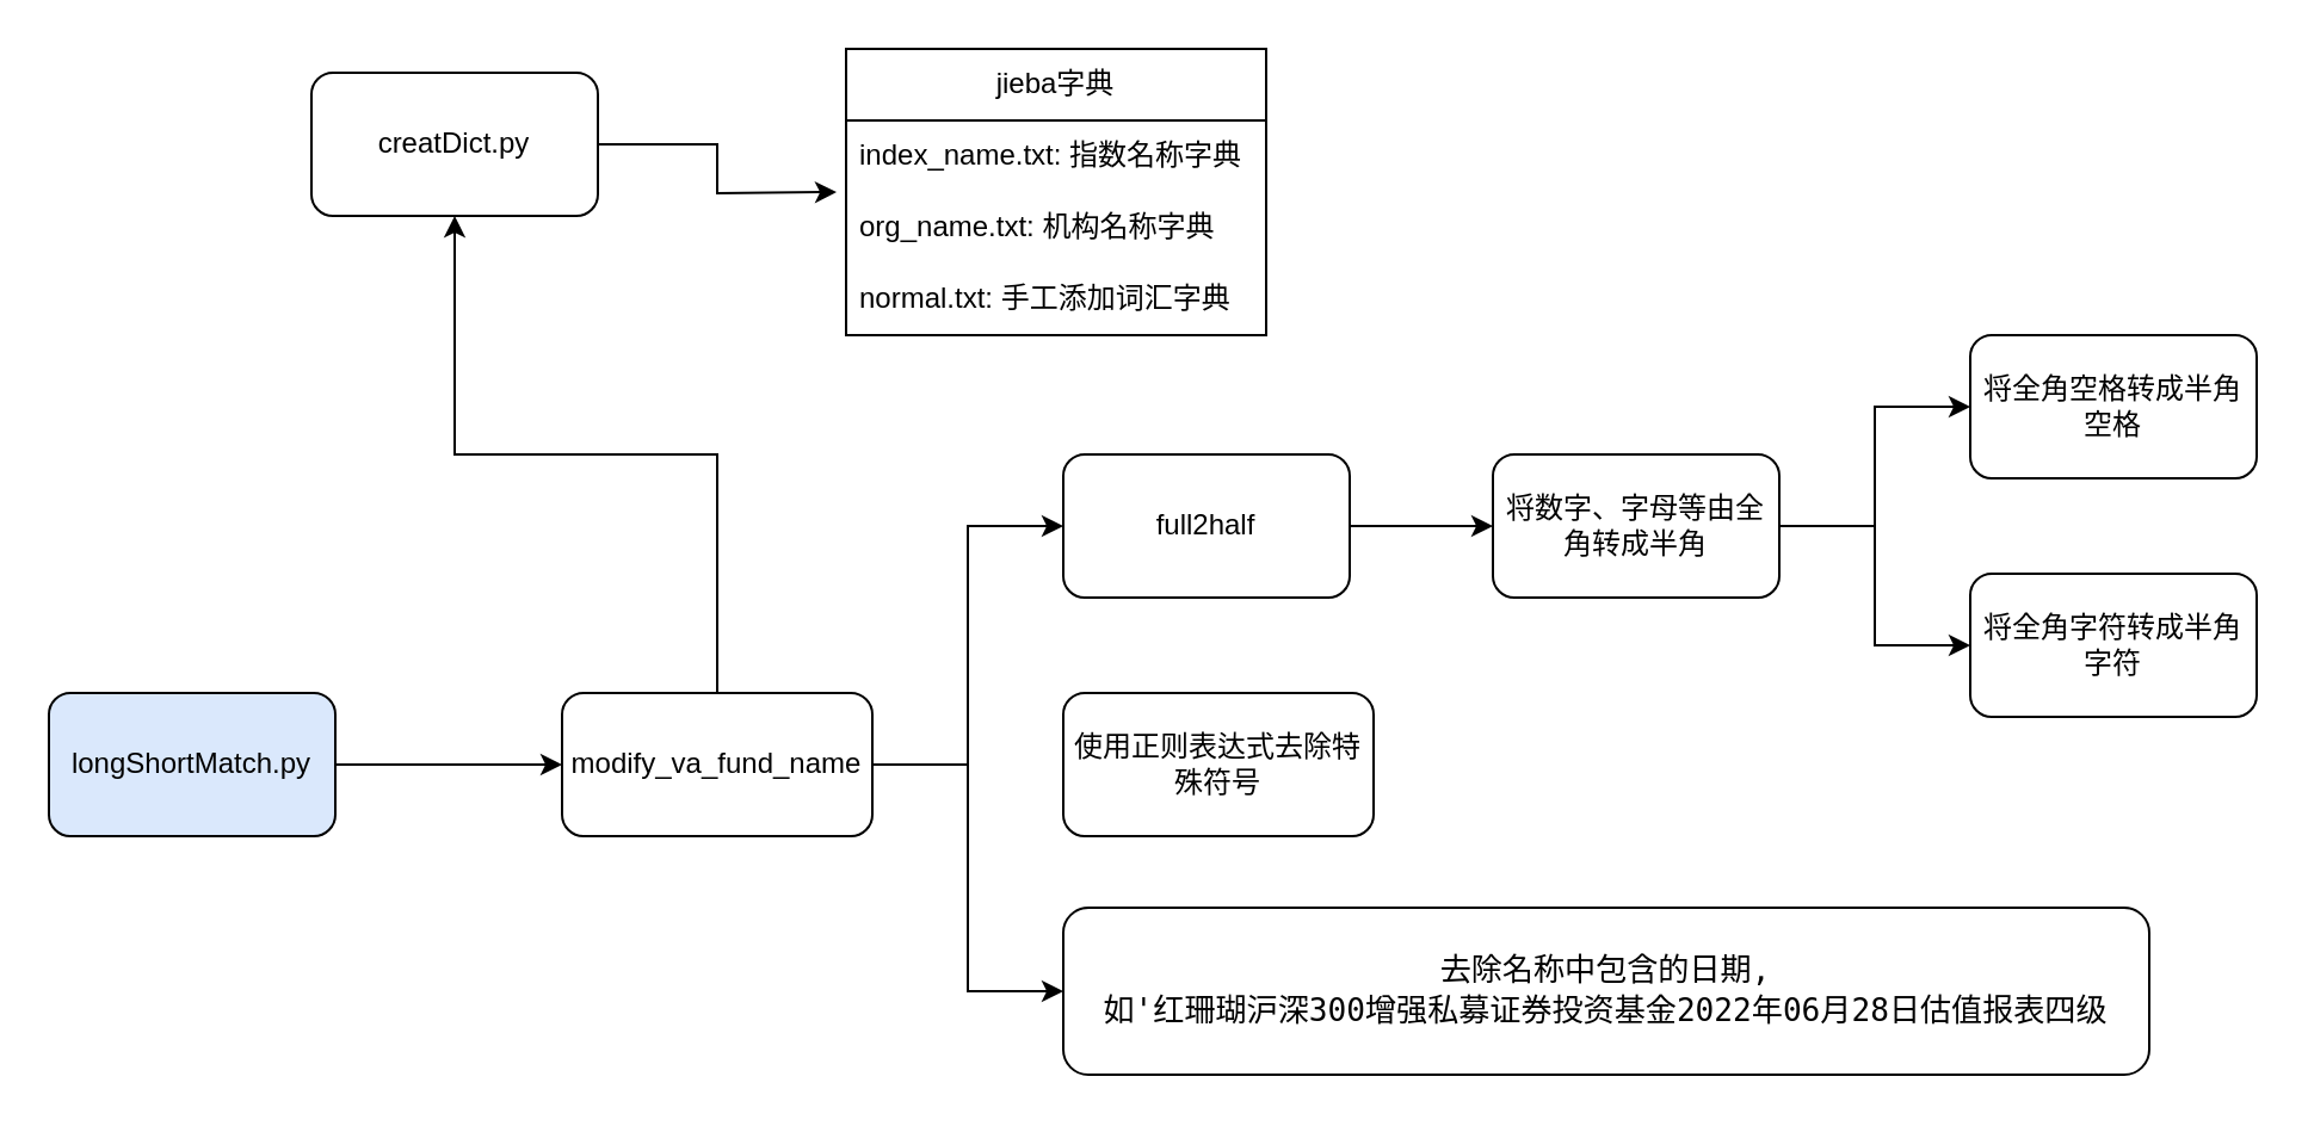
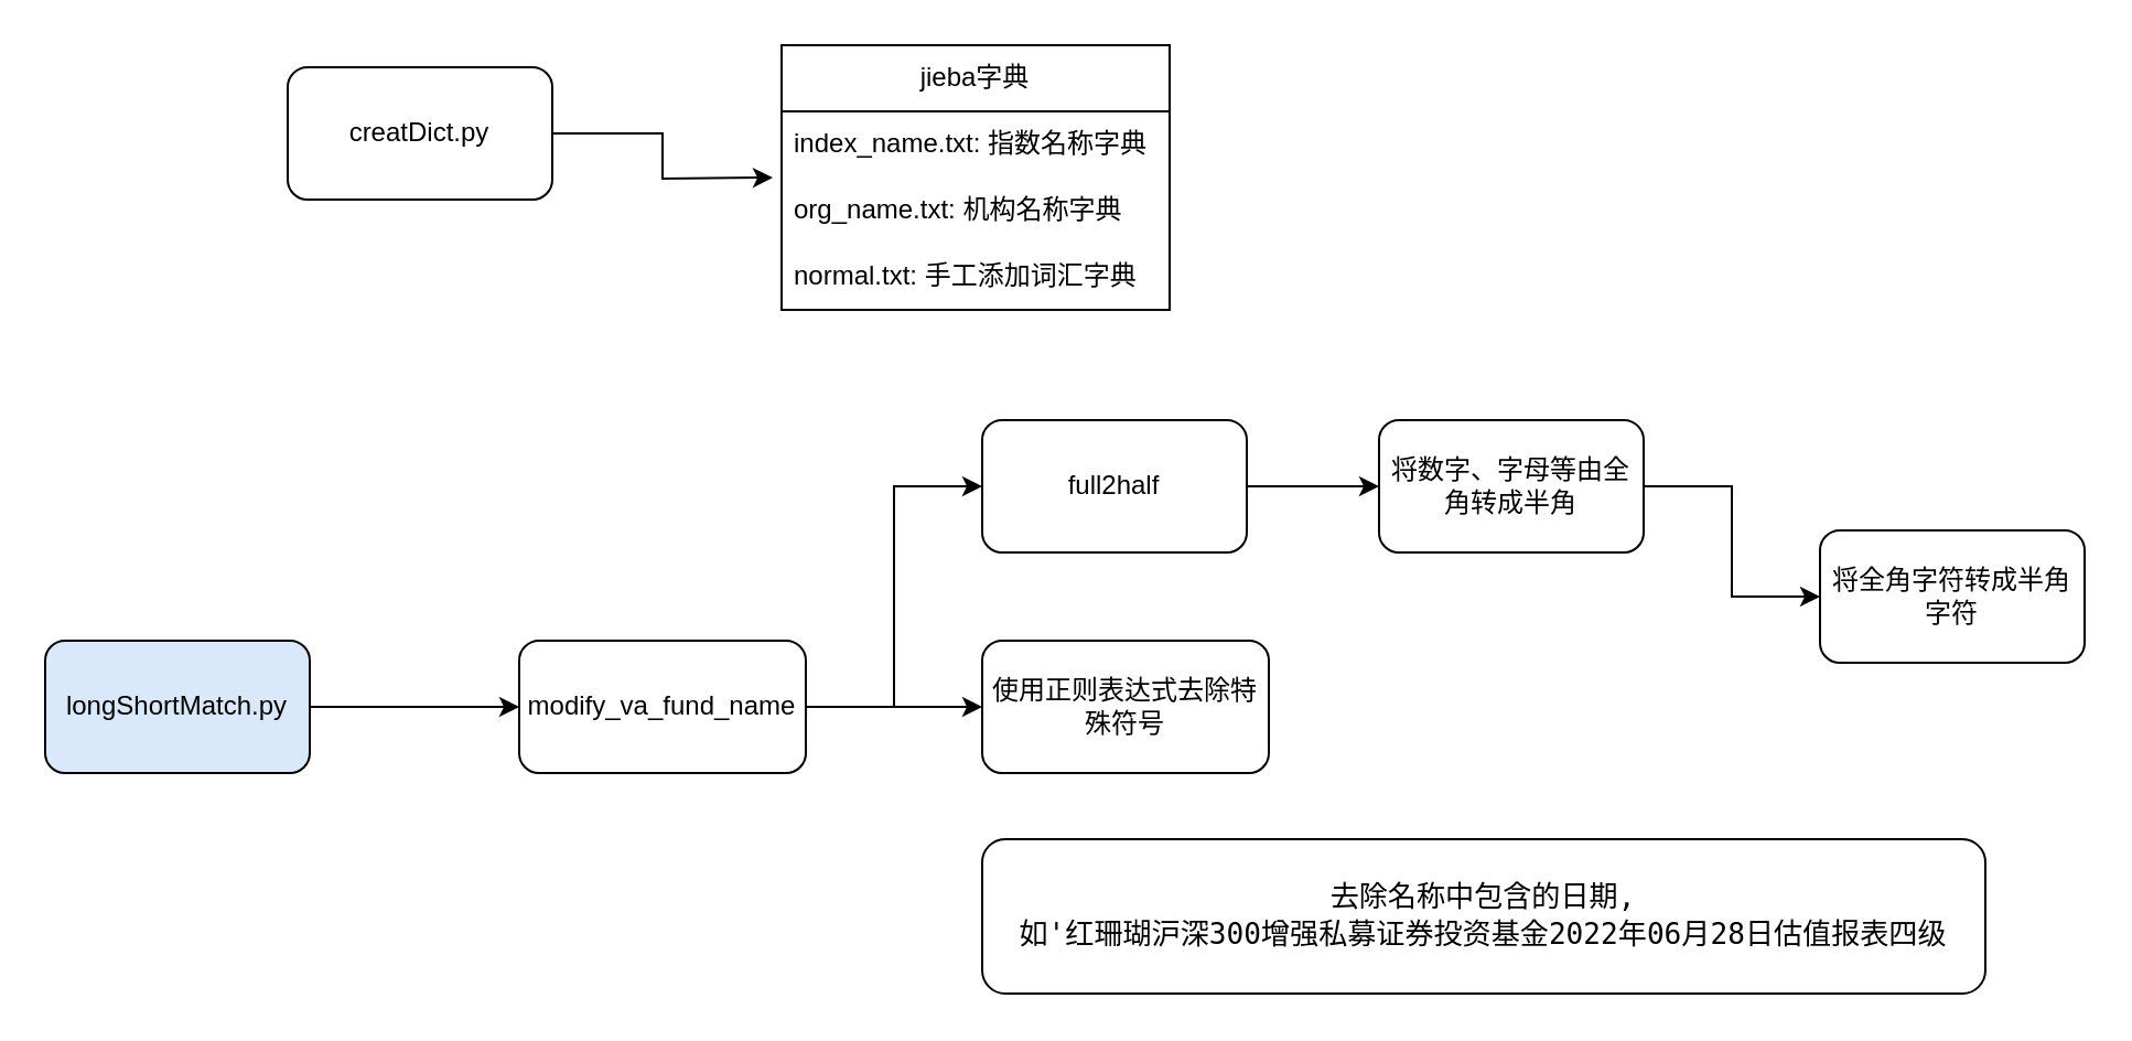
  <mxCell id="0" />
  <mxCell id="1" parent="0" />
  <mxCell id="2" value="" style="edgeStyle=orthogonalEdgeStyle;rounded=0;orthogonalLoop=1;jettySize=auto;html=1;" edge="1" parent="1" source="3"><mxGeometry relative="1" as="geometry"><mxPoint x="350" y="80" as="targetPoint" /></mxGeometry></mxCell>
  <mxCell id="3" value="creatDict.py" style="rounded=1;whiteSpace=wrap;html=1;" vertex="1" parent="1"><mxGeometry x="130" y="30" width="120" height="60" as="geometry" /></mxCell>
  <mxCell id="4" value="" style="edgeStyle=orthogonalEdgeStyle;rounded=0;orthogonalLoop=1;jettySize=auto;html=1;fontColor=#000000;" edge="1" parent="1" source="5" target="20"><mxGeometry relative="1" as="geometry" /></mxCell>
  <mxCell id="5" value="longShortMatch.py" style="rounded=1;whiteSpace=wrap;html=1;fillColor=#dae8fc;" vertex="1" parent="1"><mxGeometry x="20" y="290" width="120" height="60" as="geometry" /></mxCell>
  <mxCell id="6" value="jieba字典" style="swimlane;fontStyle=0;childLayout=stackLayout;horizontal=1;startSize=30;horizontalStack=0;resizeParent=1;resizeParentMax=0;resizeLast=0;collapsible=1;marginBottom=0;whiteSpace=wrap;html=1;" vertex="1" parent="1"><mxGeometry x="354" y="20" width="176" height="120" as="geometry"><mxRectangle x="584" y="110" width="50" height="30" as="alternateBounds" /></mxGeometry></mxCell>
  <mxCell id="7" value="index_name.txt: 指数名称字典" style="text;strokeColor=none;fillColor=none;align=left;verticalAlign=middle;spacingLeft=4;spacingRight=4;overflow=hidden;points=[[0,0.5],[1,0.5]];portConstraint=eastwest;rotatable=0;whiteSpace=wrap;html=1;" vertex="1" parent="6"><mxGeometry y="30" width="176" height="30" as="geometry" /></mxCell>
  <mxCell id="8" value="org_name.txt: 机构名称字典" style="text;strokeColor=none;fillColor=none;align=left;verticalAlign=middle;spacingLeft=4;spacingRight=4;overflow=hidden;points=[[0,0.5],[1,0.5]];portConstraint=eastwest;rotatable=0;whiteSpace=wrap;html=1;" vertex="1" parent="6"><mxGeometry y="60" width="176" height="30" as="geometry" /></mxCell>
  <mxCell id="9" value="normal.txt: 手工添加词汇字典" style="text;strokeColor=none;fillColor=none;align=left;verticalAlign=middle;spacingLeft=4;spacingRight=4;overflow=hidden;points=[[0,0.5],[1,0.5]];portConstraint=eastwest;rotatable=0;whiteSpace=wrap;html=1;" vertex="1" parent="6"><mxGeometry y="90" width="176" height="30" as="geometry" /></mxCell>
  <mxCell id="10" value="" style="edgeStyle=orthogonalEdgeStyle;rounded=0;orthogonalLoop=1;jettySize=auto;html=1;" edge="1" parent="1" source="11" target="14"><mxGeometry relative="1" as="geometry" /></mxCell>
  <mxCell id="11" value="full2half" style="whiteSpace=wrap;html=1;rounded=1;" vertex="1" parent="1"><mxGeometry x="445" y="190" width="120" height="60" as="geometry" /></mxCell>
- <mxCell id="12" value="" style="edgeStyle=orthogonalEdgeStyle;rounded=0;orthogonalLoop=1;jettySize=auto;html=1;" edge="1" parent="1" source="14" target="15"><mxGeometry relative="1" as="geometry" /></mxCell>
  <mxCell id="13" style="edgeStyle=orthogonalEdgeStyle;rounded=0;orthogonalLoop=1;jettySize=auto;html=1;entryX=0;entryY=0.5;entryDx=0;entryDy=0;" edge="1" parent="1" source="14" target="16"><mxGeometry relative="1" as="geometry" /></mxCell>
  <mxCell id="14" value="将数字、字母等由全角转成半角" style="whiteSpace=wrap;html=1;rounded=1;" vertex="1" parent="1"><mxGeometry x="625" y="190" width="120" height="60" as="geometry" /></mxCell>
- <mxCell id="15" value="将全角空格转成半角空格" style="whiteSpace=wrap;html=1;rounded=1;" vertex="1" parent="1"><mxGeometry x="825" y="140" width="120" height="60" as="geometry" /></mxCell>
  <mxCell id="16" value="将全角字符转成半角字符" style="whiteSpace=wrap;html=1;rounded=1;" vertex="1" parent="1"><mxGeometry x="825" y="240" width="120" height="60" as="geometry" /></mxCell>
  <mxCell id="17" value="" style="edgeStyle=orthogonalEdgeStyle;rounded=0;orthogonalLoop=1;jettySize=auto;html=1;fontColor=#000000;exitX=1;exitY=0.5;exitDx=0;exitDy=0;entryX=0;entryY=0.5;entryDx=0;entryDy=0;" edge="1" parent="1" source="20" target="11"><mxGeometry relative="1" as="geometry" /></mxCell>
- <mxCell id="18" value="" style="edgeStyle=orthogonalEdgeStyle;rounded=0;orthogonalLoop=1;jettySize=auto;html=1;fontColor=#000000;" edge="1" parent="1" source="20" target="3"><mxGeometry relative="1" as="geometry" /></mxCell>
- <mxCell id="19" style="edgeStyle=orthogonalEdgeStyle;rounded=0;orthogonalLoop=1;jettySize=auto;html=1;entryX=0;entryY=0.5;entryDx=0;entryDy=0;fontColor=#000000;" edge="1" parent="1" source="20" target="22"><mxGeometry relative="1" as="geometry" /></mxCell>
+ <mxCell id="18" value="" style="edgeStyle=orthogonalEdgeStyle;rounded=0;orthogonalLoop=1;jettySize=auto;html=1;fontColor=#000000;" edge="1" parent="1" source="20" target="21"><mxGeometry relative="1" as="geometry" /></mxCell>
  <mxCell id="20" value="modify_va_fund_name" style="rounded=1;whiteSpace=wrap;html=1;gradientColor=none;" vertex="1" parent="1"><mxGeometry x="235" y="290" width="130" height="60" as="geometry" /></mxCell>
  <mxCell id="21" value="使用正则表达式去除特殊符号" style="rounded=1;whiteSpace=wrap;html=1;gradientColor=none;" vertex="1" parent="1"><mxGeometry x="445" y="290" width="130" height="60" as="geometry" /></mxCell>
  <mxCell id="22" value="&lt;pre style=&quot;font-family: &amp;quot;苹方 粗体&amp;quot;; font-size: 9.8pt; line-height: 30%;&quot;&gt;&lt;span style=&quot;background-color: rgb(255, 255, 255);&quot;&gt;去除名称中包含的日期&lt;span style=&quot;font-family: &amp;quot;Fira Code Retina&amp;quot;, monospace;&quot;&gt;,&lt;/span&gt;&lt;/span&gt;&lt;/pre&gt;&lt;pre style=&quot;font-family: &amp;quot;苹方 粗体&amp;quot;; font-size: 9.8pt; line-height: 30%;&quot;&gt;&lt;span style=&quot;background-color: rgb(255, 255, 255);&quot;&gt;如&lt;span style=&quot;font-family: &amp;quot;Fira Code Retina&amp;quot;, monospace;&quot;&gt;'&lt;/span&gt;红珊瑚沪深&lt;span style=&quot;font-family: &amp;quot;Fira Code Retina&amp;quot;, monospace;&quot;&gt;300&lt;/span&gt;增强私募证券投资基金&lt;span style=&quot;font-family: &amp;quot;Fira Code Retina&amp;quot;, monospace;&quot;&gt;2022&lt;/span&gt;年&lt;span style=&quot;font-family: &amp;quot;Fira Code Retina&amp;quot;, monospace;&quot;&gt;06&lt;/span&gt;月&lt;span style=&quot;font-family: &amp;quot;Fira Code Retina&amp;quot;, monospace;&quot;&gt;28&lt;/span&gt;日估值报表四级&lt;/span&gt;&lt;/pre&gt;" style="rounded=1;html=1;gradientColor=none;fontColor=#000000;whiteSpace=wrap;" vertex="1" parent="1"><mxGeometry x="445" y="380" width="455" height="70" as="geometry" /></mxCell>
